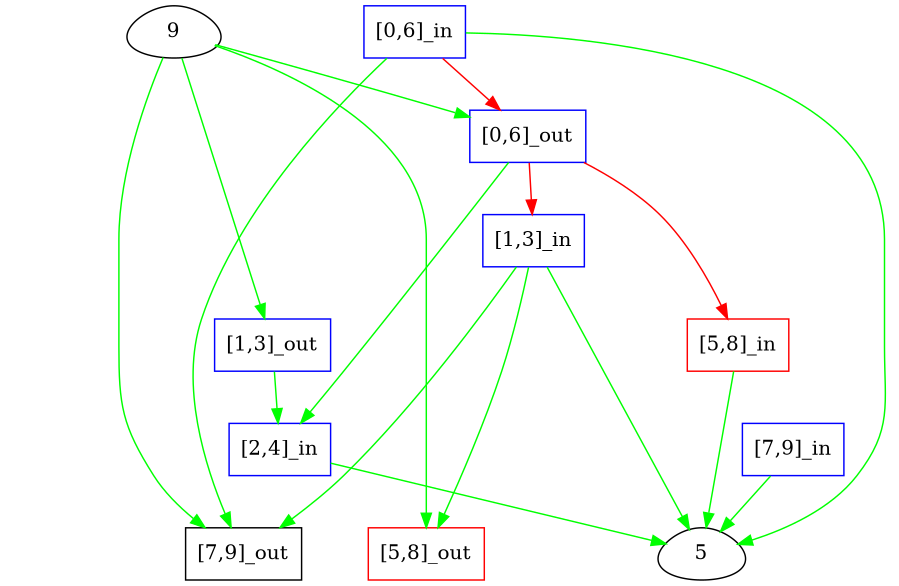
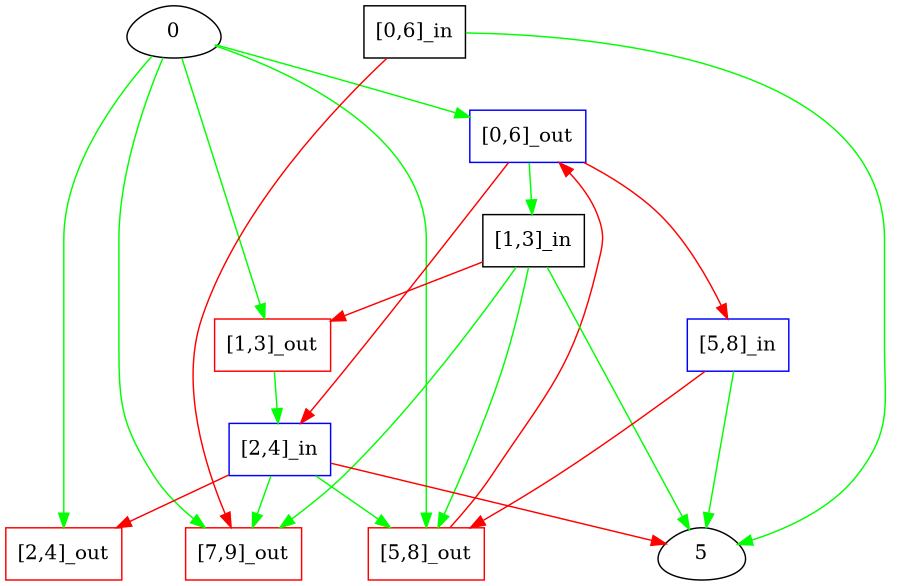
  digraph {
    node [shape=rectangle color=blue]
    edge [color=green weight=1]
-   0 [shape=egg label=9 color=""]
+   0 [shape=egg color=""]
    n2 [label="[0,6]_out"]
-   n3 [label="[1,3]_out"]
+   n3 [color=red label="[1,3]_out"]
+   n4 [color=red label="[2,4]_out"]
    n5 [color=red label="[5,8]_out"]
-   n6 [color=black label="[7,9]_out"]
-   n7 [label="[1,3]_in"]
+   n6 [color=red label="[7,9]_out"]
+   n7 [color=black label="[1,3]_in"]
    n8 [label="[2,4]_in"]
-   n9 [color=red label="[5,8]_in"]
-   n10 [label="[0,6]_in"]
+   n9 [label="[5,8]_in"]
+   n10 [color=black label="[0,6]_in"]
    n11 [label=5 shape=egg color=""]
-   n12 [label="[7,9]_in"]
    0 -> n2
    0 -> n3
+   0 -> n4
    0 -> n5
    0 -> n6
-   n2 -> n7 [color=red]
-   n2 -> n8
+   n2 -> n7
+   n2 -> n8 [color=red]
    n2 -> n9 [color=red]
    n3 -> n8
+   n7 -> n3 [color=red weight=0]
    n7 -> n5
    n7 -> n6
    n7 -> n11
-   n8 -> n11
+   n8 -> n4 [color=red weight=0]
+   n8 -> n5
+   n8 -> n6
+   n8 -> n11 [color=red]
+   n9 -> n5 [color=red weight=0]
    n9 -> n11
-   n10 -> n2 [color=red weight=0]
-   n10 -> n6
+   n5 -> n2 [color=red weight=0]
+   n10 -> n6 [color=red]
    n10 -> n11
-   n12 -> n11
  }
